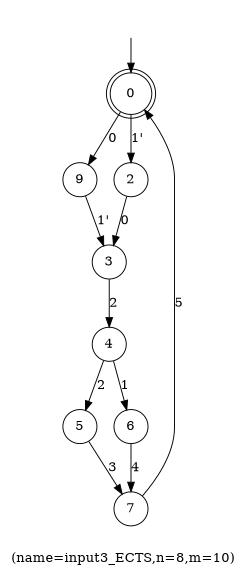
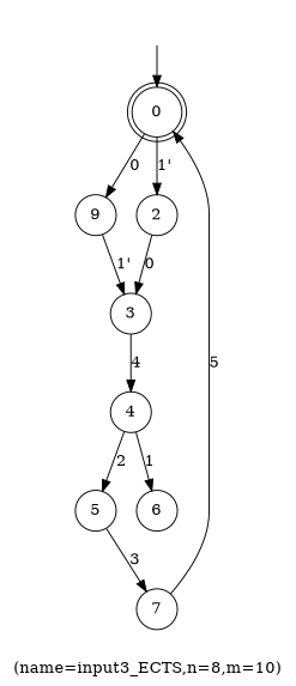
  digraph {
    label="(name=input3_ECTS,n=8,m=10)"
    node [shape=circle]
    _nil [style=invis shape=""]
    0 [shape=doublecircle]
    n3 [label=9]
    2
    3
    4
    5
    6
    7
    _nil -> 0
    0 -> n3 [label=0]
    0 -> 2 [label="1'"]
    n3 -> 3 [label="1'"]
    2 -> 3 [label=0]
-   3 -> 4 [label=2]
+   3 -> 4 [label=4]
    4 -> 5 [label=2]
    4 -> 6 [label=1]
    5 -> 7 [label=3]
-   6 -> 7 [label=4]
    7 -> 0 [label=5]
  }
